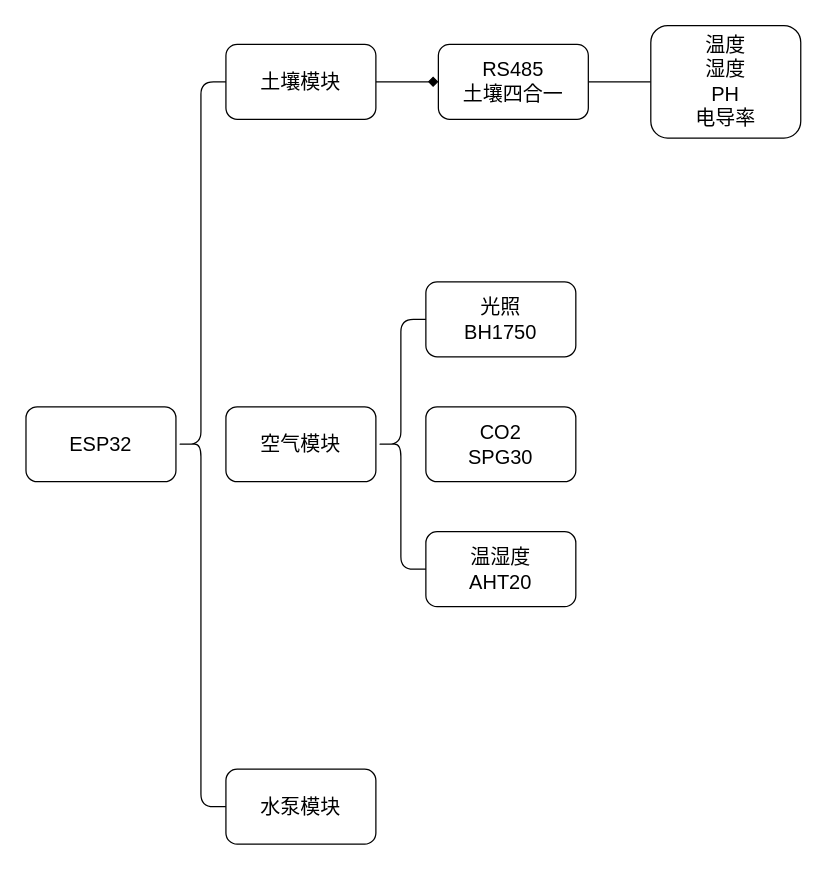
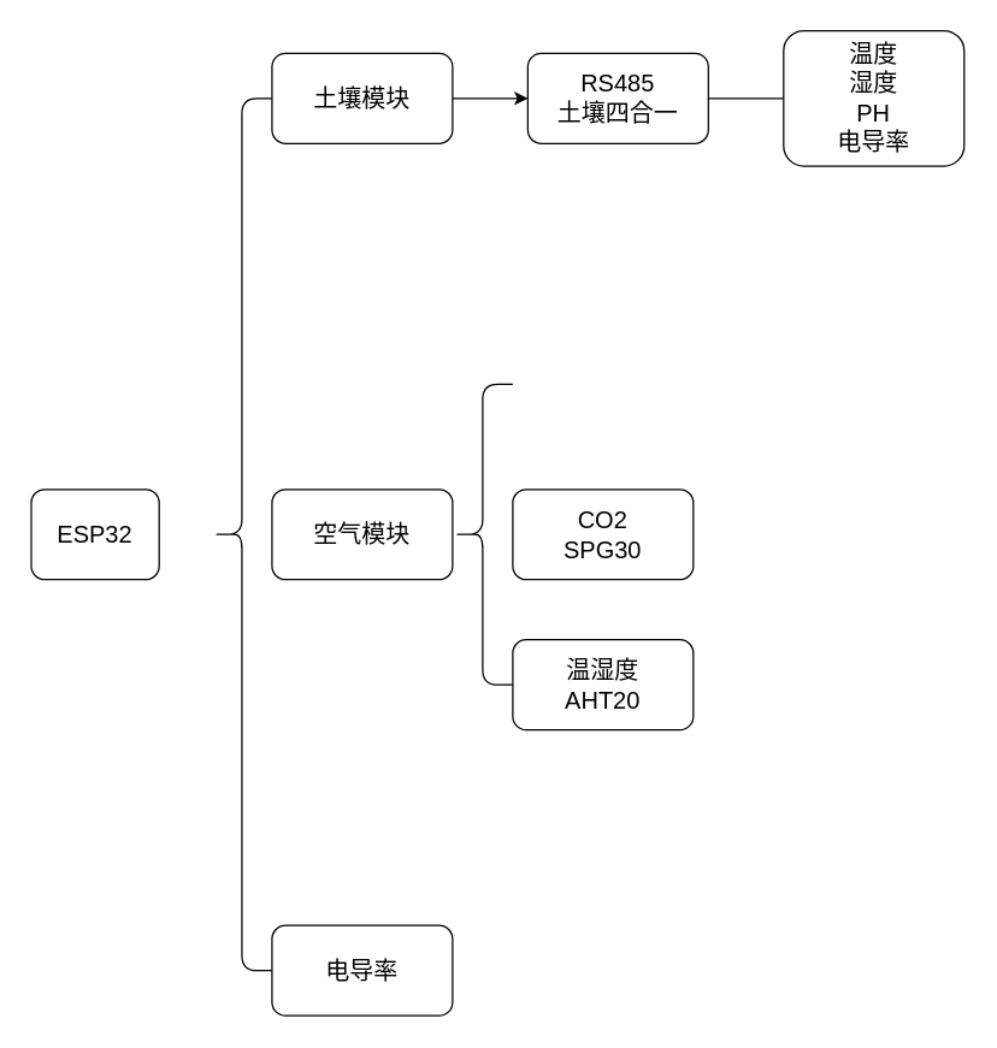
  <mxCell id="0" />
  <mxCell id="1" parent="0" />
- <mxCell id="2" value="ESP32" style="rounded=1;whiteSpace=wrap;html=1;fontSize=16;" vertex="1" parent="1"><mxGeometry x="20" y="325" width="120" height="60" as="geometry" /></mxCell>
- <mxCell id="3" value="" style="edgeStyle=none;html=1;fontSize=16;endArrow=diamond;" edge="1" parent="1" source="4" target="8"><mxGeometry relative="1" as="geometry" /></mxCell>
+ <mxCell id="2" value="ESP32" style="rounded=1;whiteSpace=wrap;html=1;fontSize=16;" vertex="1" parent="1"><mxGeometry x="20" y="325" width="85" height="60" as="geometry" /></mxCell>
+ <mxCell id="3" value="" style="edgeStyle=none;html=1;fontSize=16;" edge="1" parent="1" source="4" target="8"><mxGeometry relative="1" as="geometry" /></mxCell>
  <mxCell id="4" value="土壤模块" style="rounded=1;whiteSpace=wrap;html=1;fontSize=16;" vertex="1" parent="1"><mxGeometry x="180" y="35" width="120" height="60" as="geometry" /></mxCell>
  <mxCell id="5" value="空气模块" style="rounded=1;whiteSpace=wrap;html=1;fontSize=16;" vertex="1" parent="1"><mxGeometry x="180" y="325" width="120" height="60" as="geometry" /></mxCell>
  <mxCell id="6" value="" style="shape=curlyBracket;whiteSpace=wrap;html=1;rounded=1;labelPosition=left;verticalLabelPosition=middle;align=right;verticalAlign=middle;fontSize=16;" vertex="1" parent="1"><mxGeometry x="140" y="65" width="40" height="580" as="geometry" /></mxCell>
  <mxCell id="7" value="" style="edgeStyle=none;html=1;fontSize=16;endArrow=none;" edge="1" parent="1" source="8" target="9"><mxGeometry relative="1" as="geometry" /></mxCell>
  <mxCell id="8" value="RS485&lt;br&gt;土壤四合一" style="rounded=1;whiteSpace=wrap;html=1;fontSize=16;" vertex="1" parent="1"><mxGeometry x="350" y="35" width="120" height="60" as="geometry" /></mxCell>
  <mxCell id="9" value="温度&lt;br&gt;湿度&lt;br&gt;PH&lt;br&gt;电导率" style="rounded=1;whiteSpace=wrap;html=1;fontSize=16;" vertex="1" parent="1"><mxGeometry x="520" y="20" width="120" height="90" as="geometry" /></mxCell>
- <mxCell id="10" value="光照&lt;br&gt;BH1750" style="rounded=1;whiteSpace=wrap;html=1;fontSize=16;" vertex="1" parent="1"><mxGeometry x="340" y="225" width="120" height="60" as="geometry" /></mxCell>
  <mxCell id="11" value="CO2&lt;br&gt;SPG30" style="rounded=1;whiteSpace=wrap;html=1;fontSize=16;" vertex="1" parent="1"><mxGeometry x="340" y="325" width="120" height="60" as="geometry" /></mxCell>
  <mxCell id="12" value="温湿度&lt;br&gt;AHT20" style="rounded=1;whiteSpace=wrap;html=1;fontSize=16;" vertex="1" parent="1"><mxGeometry x="340" y="425" width="120" height="60" as="geometry" /></mxCell>
- <mxCell id="13" value="水泵模块" style="rounded=1;whiteSpace=wrap;html=1;fontSize=16;" vertex="1" parent="1"><mxGeometry x="180" y="615" width="120" height="60" as="geometry" /></mxCell>
+ <mxCell id="13" value="电导率" style="rounded=1;whiteSpace=wrap;html=1;fontSize=16;" vertex="1" parent="1"><mxGeometry x="180" y="615" width="120" height="60" as="geometry" /></mxCell>
  <mxCell id="14" value="" style="shape=curlyBracket;whiteSpace=wrap;html=1;rounded=1;labelPosition=left;verticalLabelPosition=middle;align=right;verticalAlign=middle;fontSize=16;" vertex="1" parent="1"><mxGeometry x="300" y="255" width="40" height="200" as="geometry" /></mxCell>
